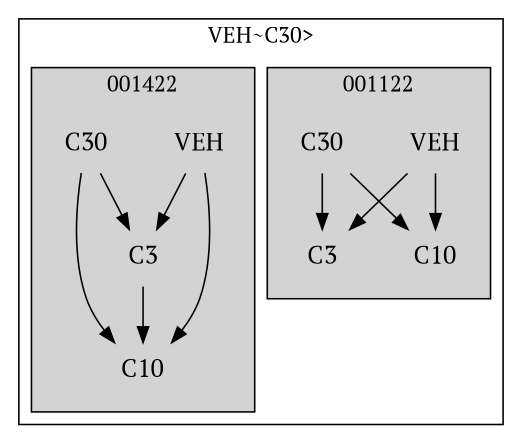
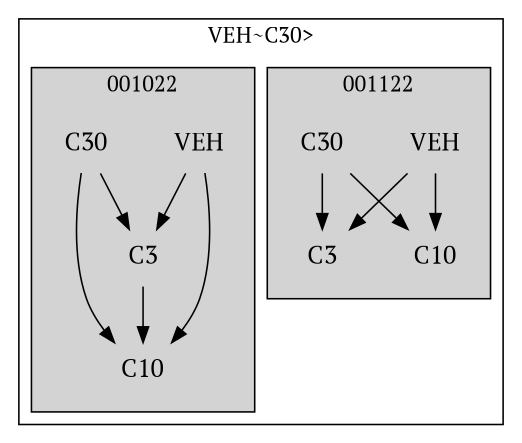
  strict digraph {
    compound=false
    labelloc=t
    fontname="PT Serif"
    node [fontsize=16 shape=plaintext fontname="PT Serif"]
    edge [fontname="PT Serif"]
    n1 [label=VEH]
    n2 [label=C3]
    n3 [label=C10]
    n4 [label=C30]
    n5 [label=VEH]
    n6 [label=C3]
    n7 [label=C10]
    n8 [label=C30]
    subgraph cluster_1 {
      label="VEH~C30>"
      subgraph cluster_2 {
        label=001122
        style=filled
        n1
        n2
        n3
        n4
      }
      subgraph cluster_3 {
-       label=001422
+       label=001022
        style=filled
        n5
        n6
        n7
        n8
      }
    }
    n1 -> n2
    n1 -> n3
    n4 -> n2
    n4 -> n3
    n5 -> n6
    n5 -> n7
    n6 -> n7
    n8 -> n6
    n8 -> n7
  }
